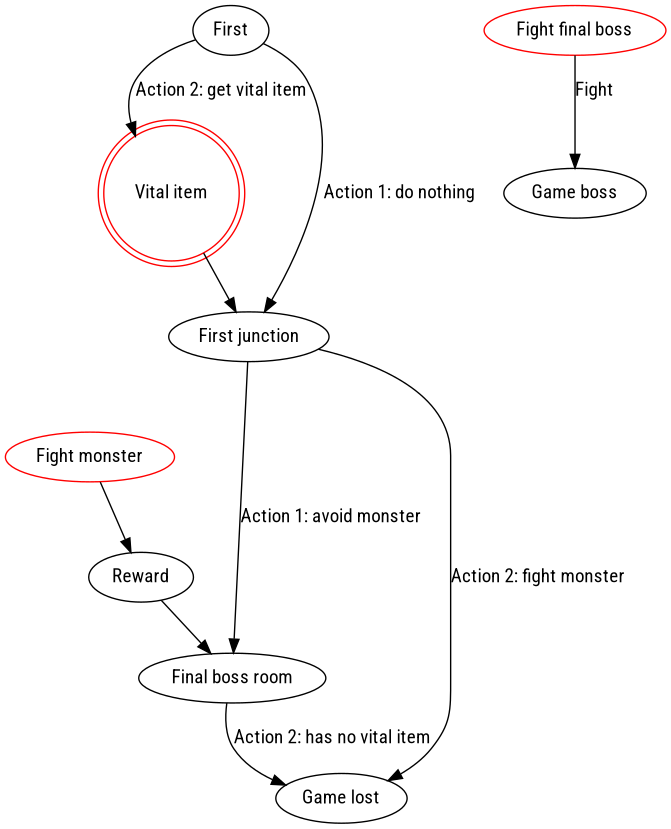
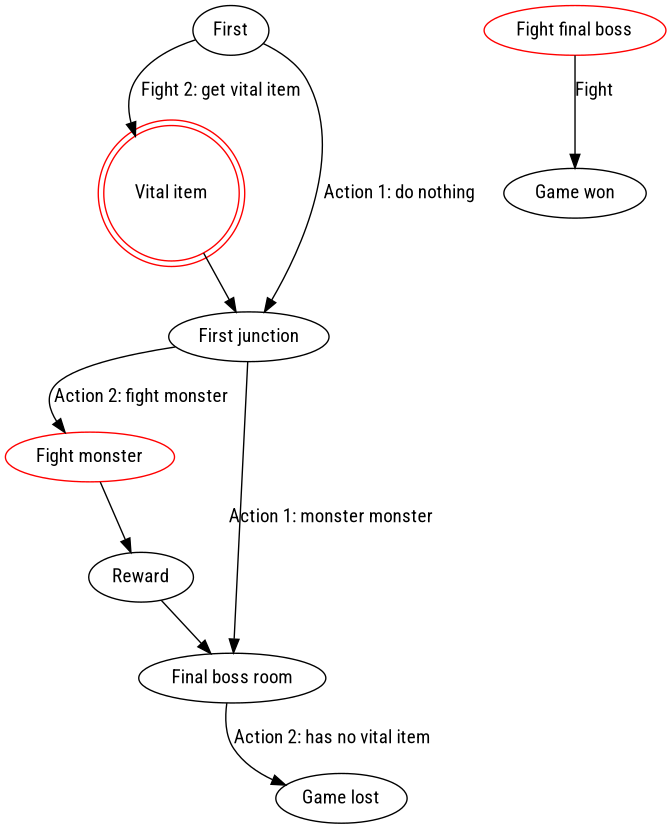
  digraph {
    fontname="Roboto Condensed"
    node [color=black fontname="Roboto Condensed" shape=ellipse]
    edge [fontname="Roboto Condensed"]
    n1 [label=First]
    n2 [color=red label="Vital item" shape=doublecircle]
    n3 [label="First junction"]
    n4 [color=red label="Fight monster"]
    n5 [label="Final boss room"]
    n6 [label=Reward]
    n7 [label="Game lost"]
    n8 [color=red label="Fight final boss"]
-   n9 [label="Game boss"]
-   n1 -> n2 [label="Action 2: get vital item"]
+   n9 [label="Game won"]
+   n1 -> n2 [label="Fight 2: get vital item"]
    n1 -> n3 [label="Action 1: do nothing"]
    n2 -> n3
-   n3 -> n7 [label="Action 2: fight monster"]
-   n3 -> n5 [label="Action 1: avoid monster"]
+   n3 -> n4 [label="Action 2: fight monster"]
+   n3 -> n5 [label="Action 1: monster monster"]
    n4 -> n6
    n5 -> n7 [label="Action 2: has no vital item"]
    n6 -> n5
    n8 -> n9 [label=Fight]
  }
